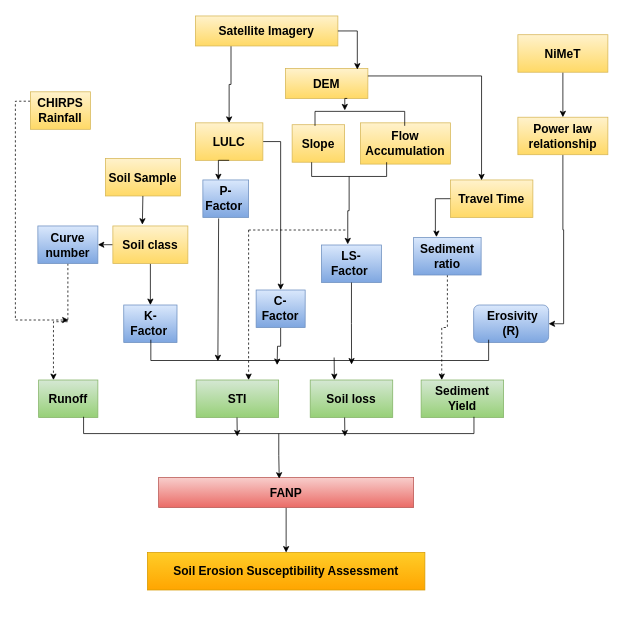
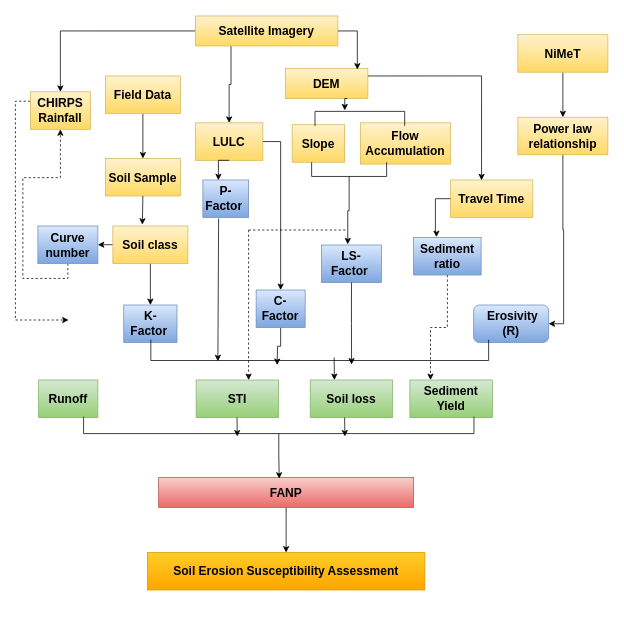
  <mxCell id="0" />
  <mxCell id="1" parent="0" />
  <mxCell id="2" value="&lt;b&gt;&lt;font style=&quot;font-size: 16px;&quot;&gt;DEM&lt;/font&gt;&lt;/b&gt;" style="rounded=0;whiteSpace=wrap;html=1;fillColor=#fff2cc;gradientColor=#ffd966;strokeColor=#d6b656;" parent="1" vertex="1"><mxGeometry x="380" y="90.62" width="110" height="40" as="geometry" /></mxCell>
+ <mxCell id="3" style="edgeStyle=orthogonalEdgeStyle;rounded=0;orthogonalLoop=1;jettySize=auto;html=1;exitX=0;exitY=0.5;exitDx=0;exitDy=0;entryX=0.5;entryY=0;entryDx=0;entryDy=0;" parent="1" source="5" target="30" edge="1"><mxGeometry relative="1" as="geometry" /></mxCell>
  <mxCell id="4" style="edgeStyle=orthogonalEdgeStyle;rounded=0;orthogonalLoop=1;jettySize=auto;html=1;exitX=0.25;exitY=1;exitDx=0;exitDy=0;entryX=0.5;entryY=0;entryDx=0;entryDy=0;" parent="1" source="5" target="10" edge="1"><mxGeometry relative="1" as="geometry" /></mxCell>
  <mxCell id="5" value="&lt;b&gt;&lt;font style=&quot;font-size: 16px;&quot;&gt;Satellite Imagery&lt;/font&gt;&lt;/b&gt;" style="rounded=0;whiteSpace=wrap;html=1;fillColor=#fff2cc;gradientColor=#ffd966;strokeColor=#d6b656;" parent="1" vertex="1"><mxGeometry x="260" y="20.62" width="190" height="40" as="geometry" /></mxCell>
  <mxCell id="6" value="&lt;b&gt;&lt;font style=&quot;font-size: 16px;&quot;&gt;Soil loss&lt;/font&gt;&lt;/b&gt;" style="rounded=0;whiteSpace=wrap;html=1;fillColor=#d5e8d4;gradientColor=#97d077;strokeColor=#82b366;" parent="1" vertex="1"><mxGeometry x="413.13" y="506" width="110" height="50" as="geometry" /></mxCell>
  <mxCell id="7" value="&lt;b&gt;&lt;font style=&quot;font-size: 16px;&quot;&gt;STI&lt;/font&gt;&lt;/b&gt;" style="rounded=0;whiteSpace=wrap;html=1;fillColor=#d5e8d4;gradientColor=#97d077;strokeColor=#82b366;" parent="1" vertex="1"><mxGeometry x="261" y="506" width="110" height="50" as="geometry" /></mxCell>
  <mxCell id="8" value="&lt;b&gt;&lt;font style=&quot;font-size: 16px;&quot;&gt;&amp;nbsp;Erosivity (R)&lt;/font&gt;&lt;/b&gt;" style="whiteSpace=wrap;html=1;fillColor=#dae8fc;gradientColor=#7ea6e0;strokeColor=#6c8ebf;rounded=1;" parent="1" vertex="1"><mxGeometry x="631" y="406" width="100" height="50" as="geometry" /></mxCell>
  <mxCell id="9" style="edgeStyle=orthogonalEdgeStyle;rounded=0;orthogonalLoop=1;jettySize=auto;html=1;exitX=1;exitY=0.5;exitDx=0;exitDy=0;" parent="1" source="10" target="12" edge="1"><mxGeometry relative="1" as="geometry" /></mxCell>
  <mxCell id="10" value="&lt;b&gt;&lt;font style=&quot;font-size: 16px;&quot;&gt;LULC&lt;/font&gt;&lt;/b&gt;" style="rounded=0;whiteSpace=wrap;html=1;fillColor=#fff2cc;gradientColor=#ffd966;strokeColor=#d6b656;" parent="1" vertex="1"><mxGeometry x="260" y="163.12" width="90" height="50" as="geometry" /></mxCell>
  <mxCell id="11" style="edgeStyle=orthogonalEdgeStyle;rounded=0;orthogonalLoop=1;jettySize=auto;html=1;exitX=0.5;exitY=1;exitDx=0;exitDy=0;" parent="1" source="12" edge="1"><mxGeometry relative="1" as="geometry"><mxPoint x="369" y="486" as="targetPoint" /></mxGeometry></mxCell>
  <mxCell id="12" value="&lt;b&gt;&lt;font style=&quot;font-size: 16px;&quot;&gt;C- Factor&lt;/font&gt;&lt;/b&gt;" style="rounded=0;whiteSpace=wrap;html=1;fillColor=#dae8fc;gradientColor=#7ea6e0;strokeColor=#6c8ebf;" parent="1" vertex="1"><mxGeometry x="341" y="386" width="65.37" height="50" as="geometry" /></mxCell>
  <mxCell id="13" value="&lt;span style=&quot;font-size: 16px;&quot;&gt;&lt;b&gt;Runoff&lt;/b&gt;&lt;/span&gt;" style="rounded=0;whiteSpace=wrap;html=1;fillColor=#d5e8d4;gradientColor=#97d077;strokeColor=#82b366;" parent="1" vertex="1"><mxGeometry x="51" y="506" width="79" height="50" as="geometry" /></mxCell>
  <mxCell id="14" value="&lt;b&gt;&lt;font style=&quot;font-size: 16px;&quot;&gt;P- Factor&amp;nbsp;&lt;/font&gt;&lt;/b&gt;" style="rounded=0;whiteSpace=wrap;html=1;fillColor=#dae8fc;gradientColor=#7ea6e0;strokeColor=#6c8ebf;" parent="1" vertex="1"><mxGeometry x="270" y="239.27" width="61" height="50" as="geometry" /></mxCell>
- <mxCell id="15" value="&lt;span style=&quot;font-size: 16px;&quot;&gt;&lt;b&gt;Sediment Yield&lt;/b&gt;&lt;/span&gt;" style="rounded=0;whiteSpace=wrap;html=1;fillColor=#d5e8d4;gradientColor=#97d077;strokeColor=#82b366;" parent="1" vertex="1"><mxGeometry x="561" y="506" width="110" height="50" as="geometry" /></mxCell>
+ <mxCell id="15" value="&lt;span style=&quot;font-size: 16px;&quot;&gt;&lt;b&gt;Sediment Yield&lt;/b&gt;&lt;/span&gt;" style="rounded=0;whiteSpace=wrap;html=1;fillColor=#d5e8d4;gradientColor=#97d077;strokeColor=#82b366;" parent="1" vertex="1"><mxGeometry x="546" y="506" width="110" height="50" as="geometry" /></mxCell>
  <mxCell id="16" style="edgeStyle=orthogonalEdgeStyle;rounded=0;orthogonalLoop=1;jettySize=auto;html=1;exitX=0.5;exitY=1;exitDx=0;exitDy=0;entryX=0.5;entryY=0;entryDx=0;entryDy=0;" edge="1" parent="1" source="17" target="18"><mxGeometry relative="1" as="geometry" /></mxCell>
  <mxCell id="17" value="&lt;b&gt;&lt;font style=&quot;font-size: 16px;&quot;&gt;FANP&lt;/font&gt;&lt;/b&gt;" style="rounded=0;whiteSpace=wrap;html=1;fillColor=#f8cecc;gradientColor=#ea6b66;strokeColor=#b85450;" parent="1" vertex="1"><mxGeometry x="211" y="636" width="340" height="40" as="geometry" /></mxCell>
  <mxCell id="18" value="&lt;b&gt;&lt;font style=&quot;font-size: 16px;&quot;&gt;Soil Erosion Susceptibility Assessment&lt;/font&gt;&lt;/b&gt;" style="rounded=0;whiteSpace=wrap;html=1;fillColor=#ffcd28;strokeColor=#d79b00;gradientColor=#ffa500;" parent="1" vertex="1"><mxGeometry x="196" y="736" width="370" height="50" as="geometry" /></mxCell>
  <mxCell id="19" value="&lt;b&gt;&lt;font style=&quot;font-size: 16px;&quot;&gt;K- Factor&amp;nbsp;&lt;/font&gt;&lt;/b&gt;" style="rounded=0;whiteSpace=wrap;html=1;fillColor=#dae8fc;gradientColor=#7ea6e0;strokeColor=#6c8ebf;" parent="1" vertex="1"><mxGeometry x="164.5" y="406" width="71" height="50" as="geometry" /></mxCell>
  <mxCell id="20" value="&lt;b&gt;&lt;font style=&quot;font-size: 16px;&quot;&gt;LS- Factor&amp;nbsp;&lt;/font&gt;&lt;/b&gt;" style="rounded=0;whiteSpace=wrap;html=1;fillColor=#dae8fc;gradientColor=#7ea6e0;strokeColor=#6c8ebf;" parent="1" vertex="1"><mxGeometry x="428.13" y="326" width="80" height="50" as="geometry" /></mxCell>
  <mxCell id="21" value="&lt;b&gt;&lt;font style=&quot;font-size: 16px;&quot;&gt;Slope&lt;/font&gt;&lt;/b&gt;" style="rounded=0;whiteSpace=wrap;html=1;fillColor=#fff2cc;gradientColor=#ffd966;strokeColor=#d6b656;" parent="1" vertex="1"><mxGeometry x="389" y="165.62" width="70" height="50" as="geometry" /></mxCell>
  <mxCell id="22" value="&lt;b&gt;&lt;font style=&quot;font-size: 16px;&quot;&gt;Flow Accumulation&lt;/font&gt;&lt;/b&gt;" style="rounded=0;whiteSpace=wrap;html=1;fillColor=#fff2cc;gradientColor=#ffd966;strokeColor=#d6b656;" parent="1" vertex="1"><mxGeometry x="480" y="163.12" width="120" height="55" as="geometry" /></mxCell>
  <mxCell id="23" style="edgeStyle=orthogonalEdgeStyle;rounded=0;orthogonalLoop=1;jettySize=auto;html=1;exitX=0.5;exitY=1;exitDx=0;exitDy=0;entryX=0.5;entryY=0;entryDx=0;entryDy=0;" parent="1" source="24" target="26" edge="1"><mxGeometry relative="1" as="geometry" /></mxCell>
  <mxCell id="24" value="&lt;b&gt;&lt;font style=&quot;font-size: 16px;&quot;&gt;NiMeT&lt;/font&gt;&lt;/b&gt;" style="rounded=0;whiteSpace=wrap;html=1;fillColor=#fff2cc;gradientColor=#ffd966;strokeColor=#d6b656;" parent="1" vertex="1"><mxGeometry x="690" y="45.62" width="120" height="50" as="geometry" /></mxCell>
  <mxCell id="25" style="edgeStyle=orthogonalEdgeStyle;rounded=0;orthogonalLoop=1;jettySize=auto;html=1;exitX=0.5;exitY=1;exitDx=0;exitDy=0;entryX=1;entryY=0.5;entryDx=0;entryDy=0;" parent="1" source="26" target="8" edge="1"><mxGeometry relative="1" as="geometry" /></mxCell>
  <mxCell id="26" value="&lt;b&gt;&lt;font style=&quot;font-size: 16px;&quot;&gt;Power law relationship&lt;/font&gt;&lt;/b&gt;" style="rounded=0;whiteSpace=wrap;html=1;fillColor=#fff2cc;gradientColor=#ffd966;strokeColor=#d6b656;" parent="1" vertex="1"><mxGeometry x="690" y="155.62" width="120" height="50" as="geometry" /></mxCell>
+ <mxCell id="27" style="edgeStyle=orthogonalEdgeStyle;rounded=0;orthogonalLoop=1;jettySize=auto;html=1;exitX=0.5;exitY=1;exitDx=0;exitDy=0;entryX=0.5;entryY=0;entryDx=0;entryDy=0;" parent="1" source="28" target="31" edge="1"><mxGeometry relative="1" as="geometry" /></mxCell>
+ <mxCell id="28" value="&lt;b&gt;&lt;font style=&quot;font-size: 16px;&quot;&gt;Field Data&lt;/font&gt;&lt;/b&gt;" style="rounded=0;whiteSpace=wrap;html=1;fillColor=#fff2cc;gradientColor=#ffd966;strokeColor=#d6b656;" parent="1" vertex="1"><mxGeometry x="140" y="100.62" width="100" height="50" as="geometry" /></mxCell>
  <mxCell id="29" style="edgeStyle=orthogonalEdgeStyle;rounded=0;orthogonalLoop=1;jettySize=auto;html=1;exitX=0;exitY=0.25;exitDx=0;exitDy=0;dashed=1;" parent="1" source="30" edge="1"><mxGeometry relative="1" as="geometry"><mxPoint x="91" y="426" as="targetPoint" /><Array as="points"><mxPoint x="20" y="134" /><mxPoint x="20" y="426" /></Array></mxGeometry></mxCell>
  <mxCell id="30" value="&lt;b&gt;&lt;font style=&quot;font-size: 16px;&quot;&gt;CHIRPS Rainfall&lt;/font&gt;&lt;/b&gt;" style="rounded=0;whiteSpace=wrap;html=1;fillColor=#fff2cc;gradientColor=#ffd966;strokeColor=#d6b656;" parent="1" vertex="1"><mxGeometry x="40" y="121.75" width="80" height="50" as="geometry" /></mxCell>
  <mxCell id="31" value="&lt;b&gt;&lt;font style=&quot;font-size: 16px;&quot;&gt;Soil Sample&lt;/font&gt;&lt;/b&gt;" style="rounded=0;whiteSpace=wrap;html=1;fillColor=#fff2cc;gradientColor=#ffd966;strokeColor=#d6b656;" parent="1" vertex="1"><mxGeometry x="140" y="210.62" width="100" height="50" as="geometry" /></mxCell>
  <mxCell id="32" style="edgeStyle=orthogonalEdgeStyle;rounded=0;orthogonalLoop=1;jettySize=auto;html=1;exitX=0;exitY=0.5;exitDx=0;exitDy=0;entryX=1;entryY=0.5;entryDx=0;entryDy=0;" parent="1" source="34" target="36" edge="1"><mxGeometry relative="1" as="geometry" /></mxCell>
  <mxCell id="33" style="edgeStyle=orthogonalEdgeStyle;rounded=0;orthogonalLoop=1;jettySize=auto;html=1;exitX=0.5;exitY=1;exitDx=0;exitDy=0;entryX=0.5;entryY=0;entryDx=0;entryDy=0;" parent="1" source="34" target="19" edge="1"><mxGeometry relative="1" as="geometry" /></mxCell>
  <mxCell id="34" value="&lt;b&gt;&lt;font style=&quot;font-size: 16px;&quot;&gt;Soil class&lt;/font&gt;&lt;/b&gt;" style="rounded=0;whiteSpace=wrap;html=1;fillColor=#fff2cc;gradientColor=#ffd966;strokeColor=#d6b656;" parent="1" vertex="1"><mxGeometry x="150" y="300.62" width="100" height="50" as="geometry" /></mxCell>
- <mxCell id="35" style="edgeStyle=orthogonalEdgeStyle;rounded=0;orthogonalLoop=1;jettySize=auto;html=1;exitX=0.5;exitY=1;exitDx=0;exitDy=0;entryX=0.25;entryY=0;entryDx=0;entryDy=0;dashed=1;" parent="1" source="36" target="13" edge="1"><mxGeometry relative="1" as="geometry" /></mxCell>
+ <mxCell id="35" style="edgeStyle=orthogonalEdgeStyle;rounded=0;orthogonalLoop=1;jettySize=auto;html=1;exitX=0.5;exitY=1;exitDx=0;exitDy=0;dashed=1;" parent="1" source="36" target="30" edge="1"><mxGeometry relative="1" as="geometry" /></mxCell>
  <mxCell id="36" value="&lt;b&gt;&lt;font style=&quot;font-size: 16px;&quot;&gt;Curve number&lt;/font&gt;&lt;/b&gt;" style="rounded=0;whiteSpace=wrap;html=1;fillColor=#dae8fc;gradientColor=#7ea6e0;strokeColor=#6c8ebf;" parent="1" vertex="1"><mxGeometry x="50" y="300.62" width="80" height="50" as="geometry" /></mxCell>
  <mxCell id="37" value="&lt;b&gt;&lt;font style=&quot;font-size: 16px;&quot;&gt;Travel Time&lt;/font&gt;&lt;/b&gt;" style="rounded=0;whiteSpace=wrap;html=1;fillColor=#fff2cc;gradientColor=#ffd966;strokeColor=#d6b656;" parent="1" vertex="1"><mxGeometry x="600" y="239.27" width="110" height="50" as="geometry" /></mxCell>
  <mxCell id="38" style="edgeStyle=orthogonalEdgeStyle;rounded=0;orthogonalLoop=1;jettySize=auto;html=1;exitX=0.5;exitY=1;exitDx=0;exitDy=0;entryX=0.393;entryY=-0.035;entryDx=0;entryDy=0;entryPerimeter=0;" parent="1" source="31" target="34" edge="1"><mxGeometry relative="1" as="geometry" /></mxCell>
  <mxCell id="39" style="edgeStyle=orthogonalEdgeStyle;rounded=0;orthogonalLoop=1;jettySize=auto;html=1;exitX=1;exitY=0.25;exitDx=0;exitDy=0;entryX=0.378;entryY=0.009;entryDx=0;entryDy=0;entryPerimeter=0;" parent="1" source="2" target="37" edge="1"><mxGeometry relative="1" as="geometry" /></mxCell>
  <mxCell id="40" style="edgeStyle=orthogonalEdgeStyle;rounded=0;orthogonalLoop=1;jettySize=auto;html=1;exitX=0.5;exitY=1;exitDx=0;exitDy=0;entryX=0.339;entryY=0.006;entryDx=0;entryDy=0;entryPerimeter=0;" parent="1" source="10" target="14" edge="1"><mxGeometry relative="1" as="geometry" /></mxCell>
  <mxCell id="41" value="" style="strokeWidth=1;html=1;shape=mxgraph.flowchart.annotation_1;align=left;pointerEvents=1;rotation=-90;" parent="1" vertex="1"><mxGeometry x="455.5" y="175.12" width="19" height="100" as="geometry" /></mxCell>
  <mxCell id="42" style="edgeStyle=orthogonalEdgeStyle;rounded=0;orthogonalLoop=1;jettySize=auto;html=1;exitX=0;exitY=0.5;exitDx=0;exitDy=0;exitPerimeter=0;entryX=0.438;entryY=-0.018;entryDx=0;entryDy=0;entryPerimeter=0;" parent="1" source="41" target="20" edge="1"><mxGeometry relative="1" as="geometry" /></mxCell>
  <mxCell id="43" value="" style="endArrow=classic;html=1;rounded=0;" parent="1" edge="1"><mxGeometry width="50" height="50" relative="1" as="geometry"><mxPoint x="291" y="290.62" as="sourcePoint" /><mxPoint x="290" y="481" as="targetPoint" /></mxGeometry></mxCell>
  <mxCell id="44" style="edgeStyle=orthogonalEdgeStyle;rounded=0;orthogonalLoop=1;jettySize=auto;html=1;exitX=0.5;exitY=1;exitDx=0;exitDy=0;entryX=0.395;entryY=0.614;entryDx=0;entryDy=0;entryPerimeter=0;" parent="1" source="20" edge="1"><mxGeometry relative="1" as="geometry"><mxPoint x="468.257" y="485.34" as="targetPoint" /></mxGeometry></mxCell>
  <mxCell id="45" style="edgeStyle=orthogonalEdgeStyle;rounded=0;orthogonalLoop=1;jettySize=auto;html=1;exitX=0.5;exitY=1;exitDx=0;exitDy=0;entryX=0.25;entryY=0;entryDx=0;entryDy=0;dashed=1;" parent="1" source="46" target="15" edge="1"><mxGeometry relative="1" as="geometry" /></mxCell>
  <mxCell id="46" value="&lt;b&gt;&lt;font style=&quot;font-size: 16px;&quot;&gt;Sediment ratio&lt;/font&gt;&lt;/b&gt;" style="rounded=0;whiteSpace=wrap;html=1;fillColor=#dae8fc;gradientColor=#7ea6e0;strokeColor=#6c8ebf;" parent="1" vertex="1"><mxGeometry x="551" y="316" width="90" height="50" as="geometry" /></mxCell>
  <mxCell id="47" value="" style="strokeWidth=1;html=1;shape=mxgraph.flowchart.annotation_1;align=left;pointerEvents=1;rotation=-90;" parent="1" vertex="1"><mxGeometry x="411.94" y="240.94" width="27.75" height="450.38" as="geometry" /></mxCell>
  <mxCell id="48" value="" style="endArrow=none;html=1;rounded=0;dashed=1;" parent="1" edge="1"><mxGeometry width="50" height="50" relative="1" as="geometry"><mxPoint x="331" y="306" as="sourcePoint" /><mxPoint x="461" y="306" as="targetPoint" /></mxGeometry></mxCell>
  <mxCell id="49" value="" style="endArrow=classic;html=1;rounded=0;entryX=0.636;entryY=0;entryDx=0;entryDy=0;entryPerimeter=0;dashed=1;" parent="1" target="7" edge="1"><mxGeometry width="50" height="50" relative="1" as="geometry"><mxPoint x="331" y="306" as="sourcePoint" /><mxPoint x="331" y="356" as="targetPoint" /></mxGeometry></mxCell>
  <mxCell id="50" value="" style="endArrow=classic;html=1;rounded=0;" parent="1" edge="1"><mxGeometry width="50" height="50" relative="1" as="geometry"><mxPoint x="445" y="476" as="sourcePoint" /><mxPoint x="445.38" y="506" as="targetPoint" /></mxGeometry></mxCell>
  <mxCell id="51" value="" style="strokeWidth=1;html=1;shape=mxgraph.flowchart.annotation_1;align=left;pointerEvents=1;rotation=-90;" parent="1" vertex="1"><mxGeometry x="360" y="306" width="22.38" height="520.5" as="geometry" /></mxCell>
  <mxCell id="52" value="" style="endArrow=classic;html=1;rounded=0;" parent="1" edge="1"><mxGeometry width="50" height="50" relative="1" as="geometry"><mxPoint x="459" y="556" as="sourcePoint" /><mxPoint x="459.38" y="581.25" as="targetPoint" /></mxGeometry></mxCell>
  <mxCell id="53" value="" style="endArrow=classic;html=1;rounded=0;" parent="1" edge="1"><mxGeometry width="50" height="50" relative="1" as="geometry"><mxPoint x="315.5" y="556" as="sourcePoint" /><mxPoint x="315.88" y="581.25" as="targetPoint" /></mxGeometry></mxCell>
  <mxCell id="54" style="edgeStyle=orthogonalEdgeStyle;rounded=0;orthogonalLoop=1;jettySize=auto;html=1;exitX=0;exitY=0.5;exitDx=0;exitDy=0;exitPerimeter=0;entryX=0.473;entryY=0.039;entryDx=0;entryDy=0;entryPerimeter=0;" parent="1" source="51" target="17" edge="1"><mxGeometry relative="1" as="geometry" /></mxCell>
  <mxCell id="55" style="edgeStyle=orthogonalEdgeStyle;rounded=0;orthogonalLoop=1;jettySize=auto;html=1;exitX=0;exitY=0.5;exitDx=0;exitDy=0;entryX=0.338;entryY=-0.013;entryDx=0;entryDy=0;entryPerimeter=0;" parent="1" source="37" target="46" edge="1"><mxGeometry relative="1" as="geometry" /></mxCell>
  <mxCell id="56" style="edgeStyle=orthogonalEdgeStyle;rounded=0;orthogonalLoop=1;jettySize=auto;html=1;exitX=1;exitY=0.5;exitDx=0;exitDy=0;entryX=0.872;entryY=0.035;entryDx=0;entryDy=0;entryPerimeter=0;" parent="1" source="5" target="2" edge="1"><mxGeometry relative="1" as="geometry" /></mxCell>
  <mxCell id="57" value="" style="strokeWidth=1;html=1;shape=mxgraph.flowchart.annotation_1;align=left;pointerEvents=1;rotation=90;" parent="1" vertex="1"><mxGeometry x="469.66" y="97.66" width="19.31" height="119.62" as="geometry" /></mxCell>
  <mxCell id="58" style="edgeStyle=orthogonalEdgeStyle;rounded=0;orthogonalLoop=1;jettySize=auto;html=1;exitX=0.75;exitY=1;exitDx=0;exitDy=0;entryX=-0.07;entryY=0.668;entryDx=0;entryDy=0;entryPerimeter=0;" parent="1" source="2" target="57" edge="1"><mxGeometry relative="1" as="geometry" /></mxCell>
